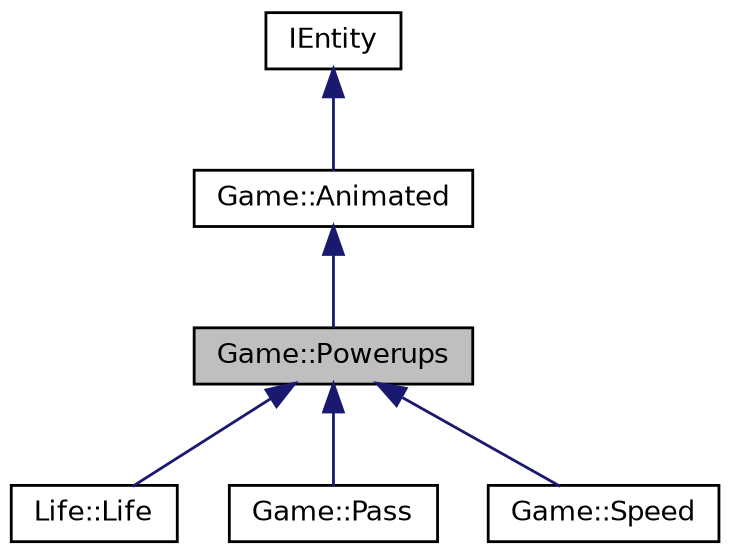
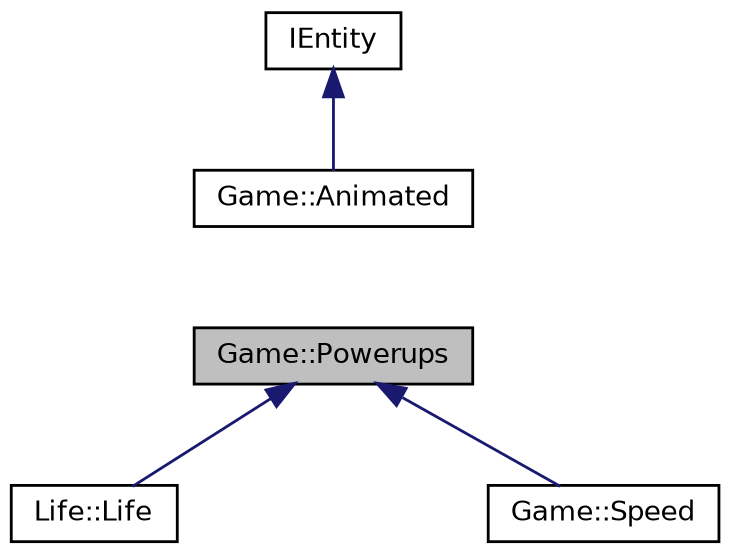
  digraph {
    node [color=black fillcolor=white fontname=Helvetica fontsize=10 shape=record style=filled]
    edge [color=midnightblue dir=back fontname=Helvetica fontsize=10 labelfontname=Helvetica labelfontsize=10 style=solid]
    n1 [fillcolor=grey75 fontcolor=black height=0.2 label="Game::Powerups" width=0.4]
    n2 [height=0.2 label="Life::Life" width=0.4]
-   n3 [height=0.2 label="Game::Pass" width=0.4]
    n4 [height=0.2 label="Game::Speed" width=0.4]
    n5 [height=0.2 label="Game::Animated" width=0.4]
    n6 [height=0.2 label=IEntity width=0.4]
    n1 -> n2
-   n1 -> n3
    n1 -> n4
-   n5 -> n1
    n6 -> n5
  }
